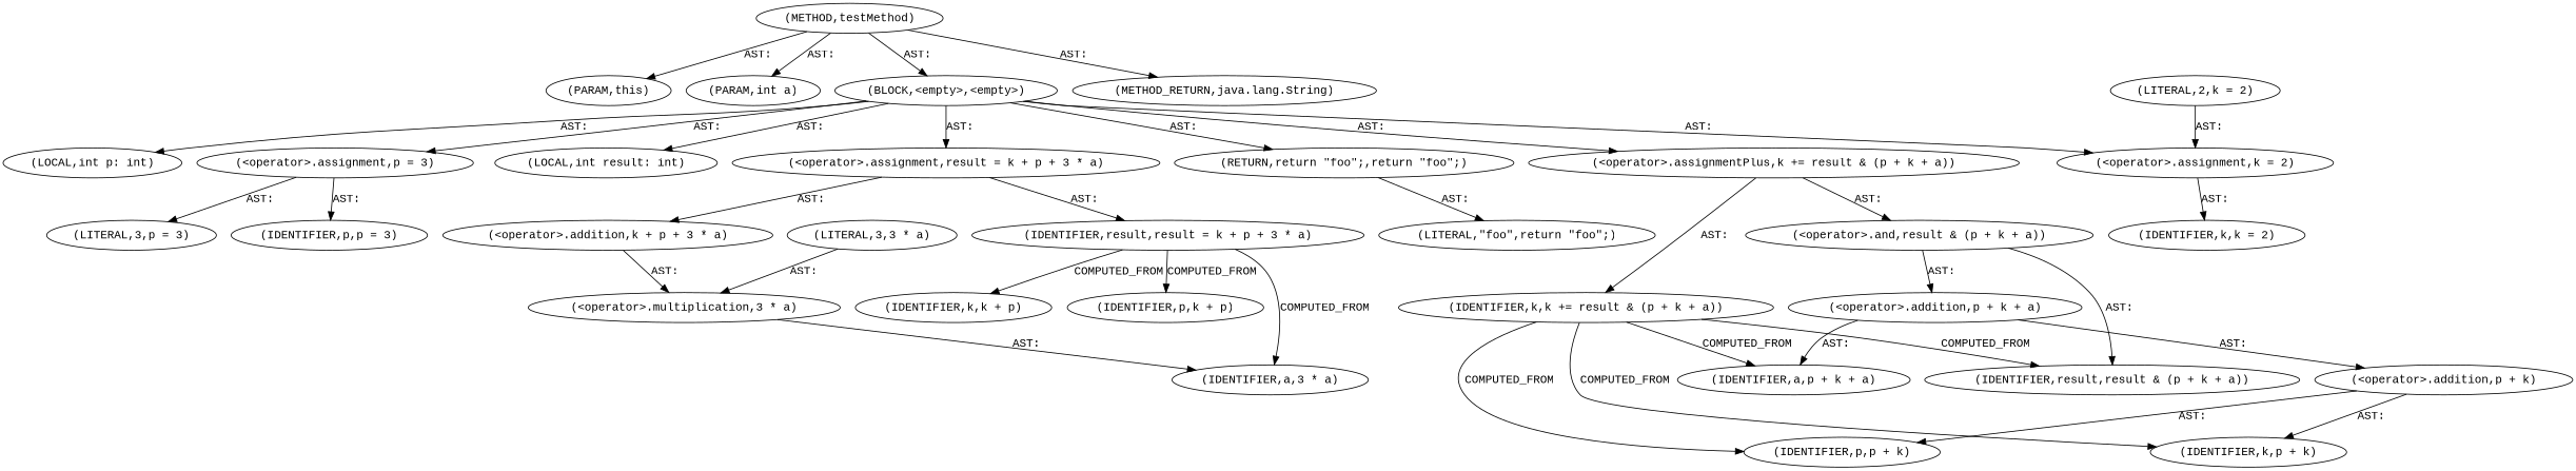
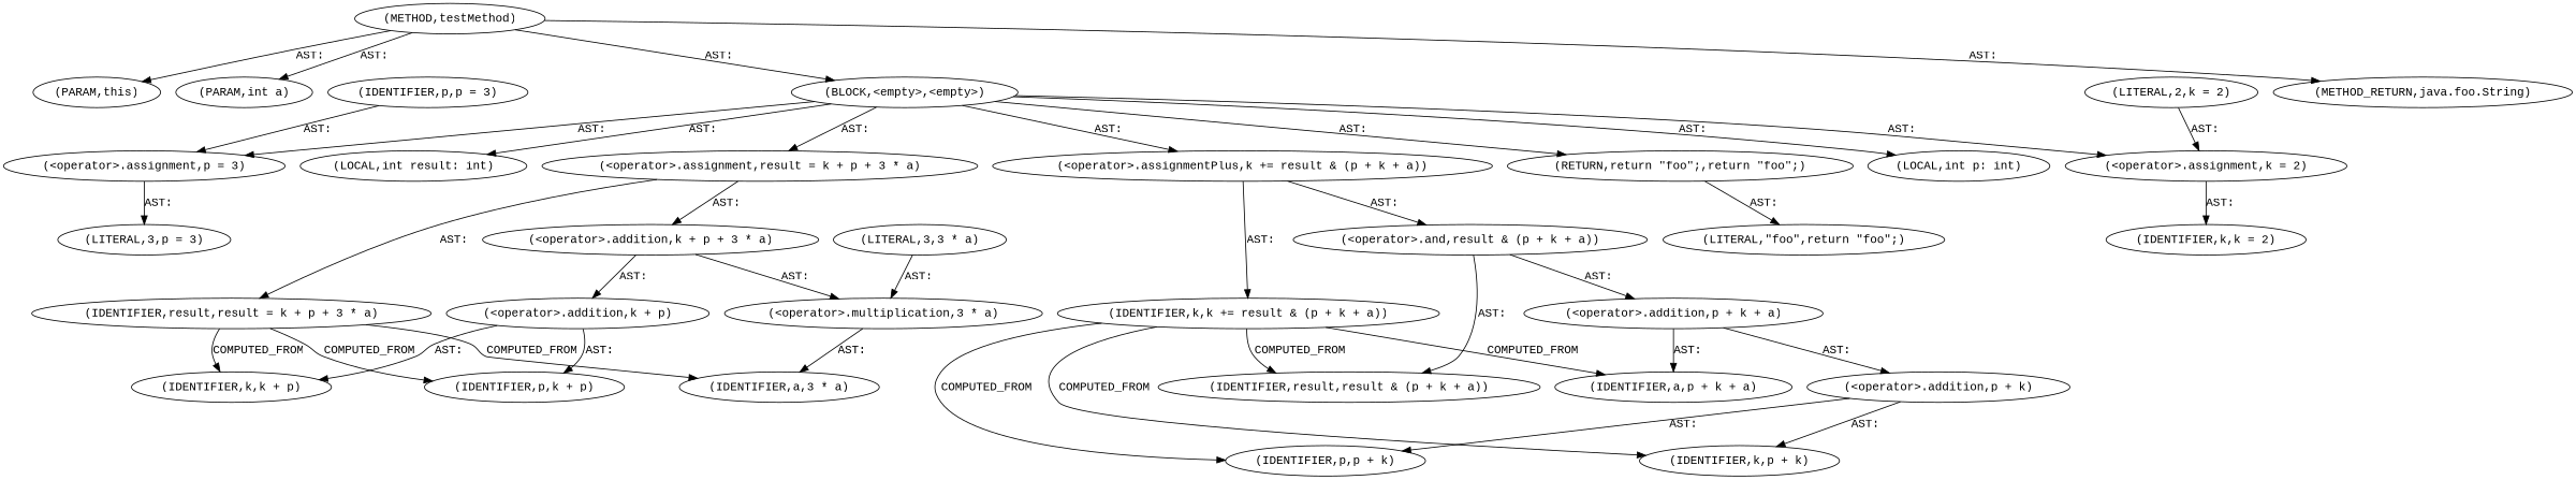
  digraph {
    fontname="Liberation Mono"
    node [fontname="Liberation Mono"]
    edge [fontname="Liberation Mono"]
    n1 [label="(METHOD,testMethod)"]
    n2 [label="(PARAM,this)"]
    n3 [label="(PARAM,int a)"]
    n4 [label="(BLOCK,<empty>,<empty>)"]
-   n5 [label="(METHOD_RETURN,java.lang.String)"]
+   n5 [label="(METHOD_RETURN,java.foo.String)"]
    n6 [label="(<operator>.assignment,k = 2)"]
    n7 [label="(LOCAL,int p: int)"]
    n8 [label="(<operator>.assignment,p = 3)"]
    n9 [label="(LOCAL,int result: int)"]
    n10 [label="(<operator>.assignment,result = k + p + 3 * a)"]
    n11 [label="(<operator>.assignmentPlus,k += result & (p + k + a))"]
    n12 [label="(RETURN,return \"foo\";,return \"foo\";)"]
    n13 [label="(IDENTIFIER,k,k = 2)"]
    n14 [label="(IDENTIFIER,p,p = 3)"]
    n15 [label="(LITERAL,3,p = 3)"]
    n16 [label="(IDENTIFIER,result,result = k + p + 3 * a)"]
    n17 [label="(<operator>.addition,k + p + 3 * a)"]
    n18 [label="(IDENTIFIER,k,k += result & (p + k + a))"]
    n19 [label="(<operator>.and,result & (p + k + a))"]
    n20 [label="(LITERAL,\"foo\",return \"foo\";)"]
    n21 [label="(LITERAL,2,k = 2)"]
    n22 [label="(IDENTIFIER,k,k + p)"]
    n23 [label="(IDENTIFIER,p,k + p)"]
    n24 [label="(IDENTIFIER,a,3 * a)"]
+   n25 [label="(<operator>.addition,k + p)"]
    n26 [label="(<operator>.multiplication,3 * a)"]
    n27 [label="(LITERAL,3,3 * a)"]
    n28 [label="(IDENTIFIER,result,result & (p + k + a))"]
    n29 [label="(IDENTIFIER,p,p + k)"]
    n30 [label="(IDENTIFIER,k,p + k)"]
    n31 [label="(IDENTIFIER,a,p + k + a)"]
    n32 [label="(<operator>.addition,p + k + a)"]
    n33 [label="(<operator>.addition,p + k)"]
    n1 -> n2 [label="AST: "]
    n1 -> n3 [label="AST: "]
    n1 -> n4 [label="AST: "]
    n1 -> n5 [label="AST: "]
    n4 -> n6 [label="AST: "]
    n4 -> n7 [label="AST: "]
    n4 -> n8 [label="AST: "]
    n4 -> n9 [label="AST: "]
    n4 -> n10 [label="AST: "]
    n4 -> n11 [label="AST: "]
    n4 -> n12 [label="AST: "]
    n6 -> n13 [label="AST: "]
-   n8 -> n14 [label="AST: "]
+   n14 -> n8 [label="AST: "]
    n8 -> n15 [label="AST: "]
    n10 -> n16 [label="AST: "]
    n10 -> n17 [label="AST: "]
    n11 -> n18 [label="AST: "]
    n11 -> n19 [label="AST: "]
    n12 -> n20 [label="AST: "]
    n16 -> n22 [label=COMPUTED_FROM]
    n16 -> n23 [label=COMPUTED_FROM]
    n16 -> n24 [label=COMPUTED_FROM]
+   n17 -> n25 [label="AST: "]
    n17 -> n26 [label="AST: "]
    n18 -> n28 [label=COMPUTED_FROM]
    n18 -> n29 [label=COMPUTED_FROM]
    n18 -> n30 [label=COMPUTED_FROM]
    n18 -> n31 [label=COMPUTED_FROM]
    n19 -> n28 [label="AST: "]
    n19 -> n32 [label="AST: "]
    n21 -> n6 [label="AST: "]
+   n25 -> n22 [label="AST: "]
+   n25 -> n23 [label="AST: "]
    n26 -> n24 [label="AST: "]
    n27 -> n26 [label="AST: "]
    n32 -> n31 [label="AST: "]
    n32 -> n33 [label="AST: "]
    n33 -> n29 [label="AST: "]
    n33 -> n30 [label="AST: "]
  }
